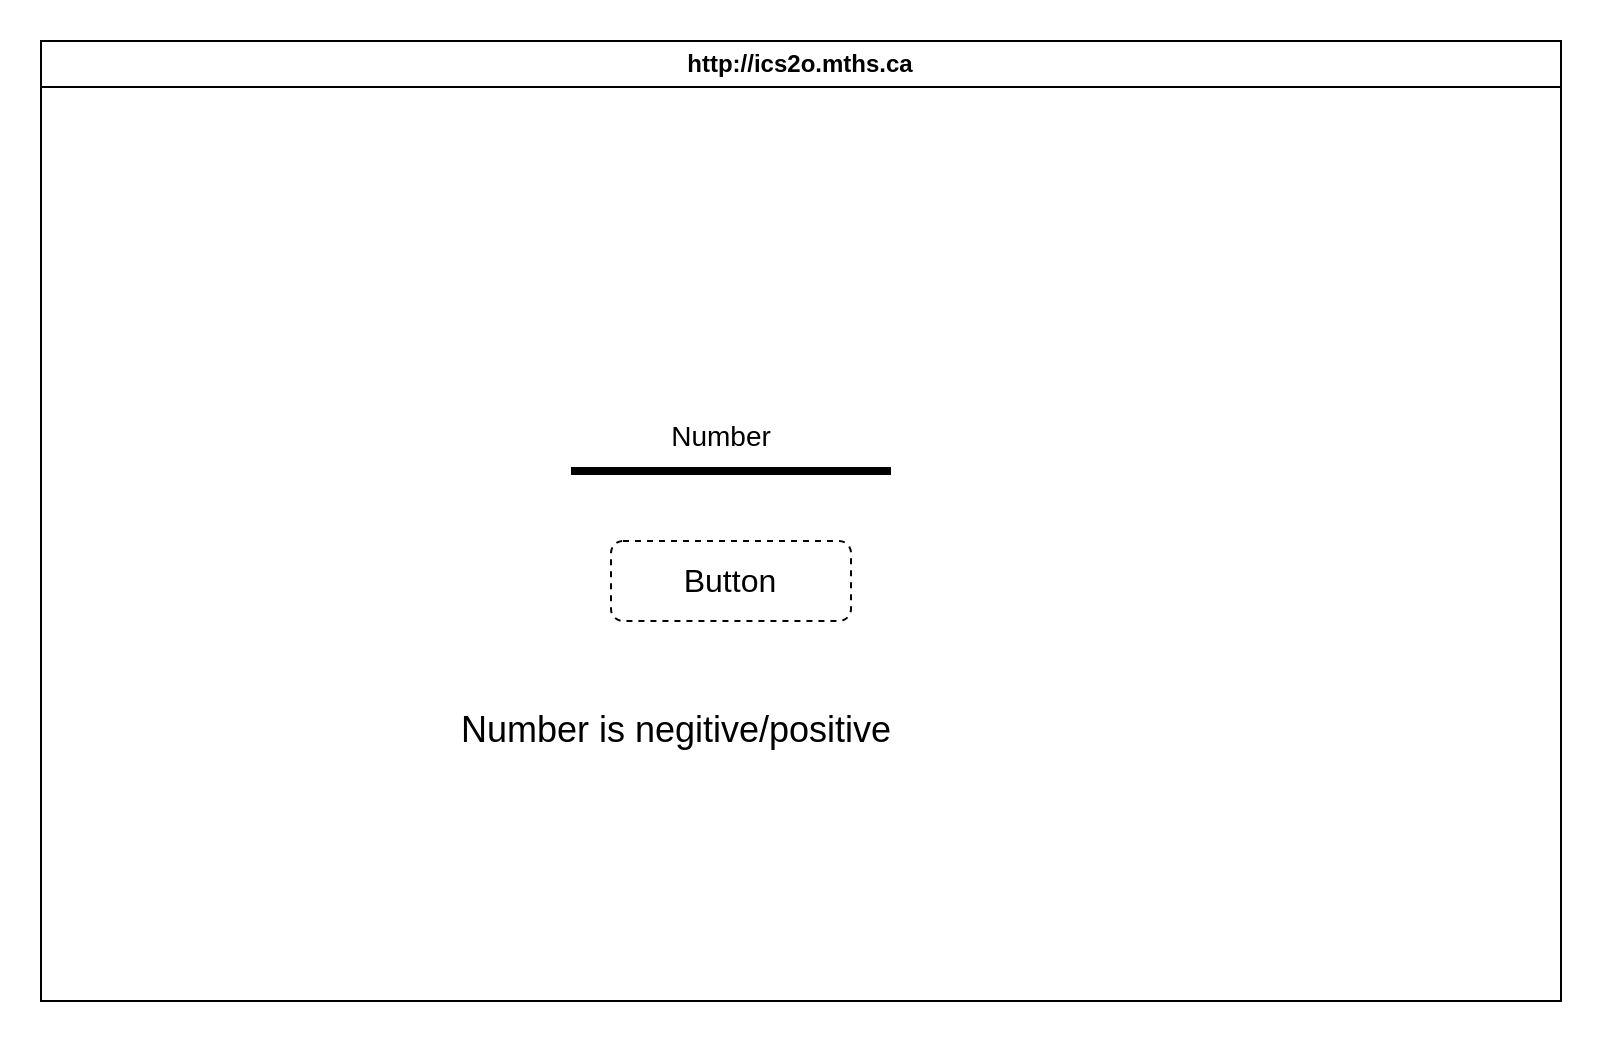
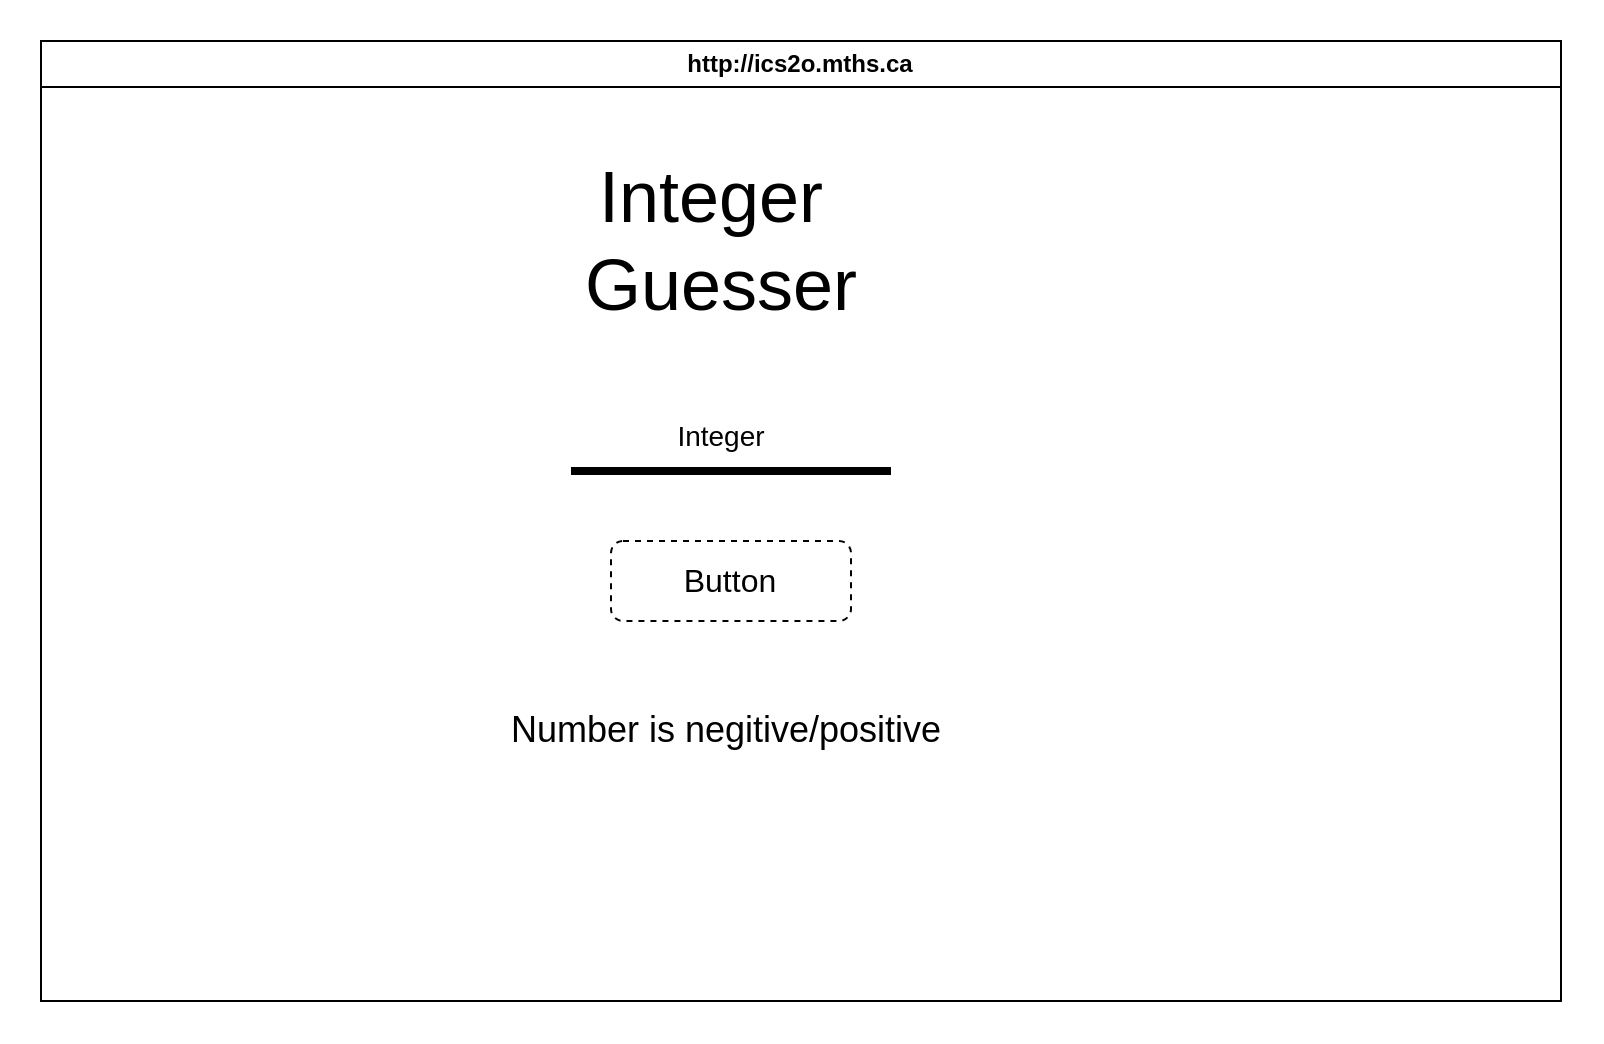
  <mxCell id="0" />
  <mxCell id="1" parent="0" />
  <mxCell id="2" value="http://ics2o.mths.ca" style="swimlane;whiteSpace=wrap;html=1;" parent="1" vertex="1"><mxGeometry x="20" y="20" width="760" height="480" as="geometry" /></mxCell>
- <mxCell id="4" value="&lt;font style=&quot;font-size: 14px;&quot;&gt;Number&lt;/font&gt;" style="text;html=1;align=center;verticalAlign=middle;resizable=0;points=[];autosize=1;strokeColor=none;fillColor=none;fontSize=36;" vertex="1" parent="2"><mxGeometry x="305" y="160" width="70" height="60" as="geometry" /></mxCell>
+ <mxCell id="3" value="&lt;font style=&quot;font-size: 36px;&quot;&gt;Integer&amp;nbsp;&lt;br&gt;Guesser&lt;/font&gt;" style="text;html=1;align=center;verticalAlign=middle;resizable=0;points=[];autosize=1;strokeColor=none;fillColor=none;" vertex="1" parent="2"><mxGeometry x="260" y="50" width="160" height="100" as="geometry" /></mxCell>
+ <mxCell id="4" value="&lt;font style=&quot;font-size: 14px;&quot;&gt;Integer&lt;/font&gt;" style="text;html=1;align=center;verticalAlign=middle;resizable=0;points=[];autosize=1;strokeColor=none;fillColor=none;fontSize=36;" vertex="1" parent="2"><mxGeometry x="305" y="160" width="70" height="60" as="geometry" /></mxCell>
  <mxCell id="5" value="" style="line;strokeWidth=4;html=1;perimeter=backbonePerimeter;points=[];outlineConnect=0;fontSize=14;" vertex="1" parent="2"><mxGeometry x="265" y="210" width="160" height="10" as="geometry" /></mxCell>
  <mxCell id="6" value="&lt;font size=&quot;3&quot;&gt;Button&lt;/font&gt;" style="rounded=1;whiteSpace=wrap;html=1;fontSize=14;dashed=1;" vertex="1" parent="2"><mxGeometry x="285" y="250" width="120" height="40" as="geometry" /></mxCell>
- <mxCell id="7" value="Number is negitive/positive&amp;nbsp;" style="text;html=1;align=center;verticalAlign=middle;resizable=0;points=[];autosize=1;strokeColor=none;fillColor=none;fontSize=18;" vertex="1" parent="2"><mxGeometry x="200" y="330" width="240" height="30" as="geometry" /></mxCell>
+ <mxCell id="7" value="Number is negitive/positive&amp;nbsp;" style="text;html=1;align=center;verticalAlign=middle;resizable=0;points=[];autosize=1;strokeColor=none;fillColor=none;fontSize=18;" vertex="1" parent="2"><mxGeometry x="225" y="330" width="240" height="30" as="geometry" /></mxCell>
